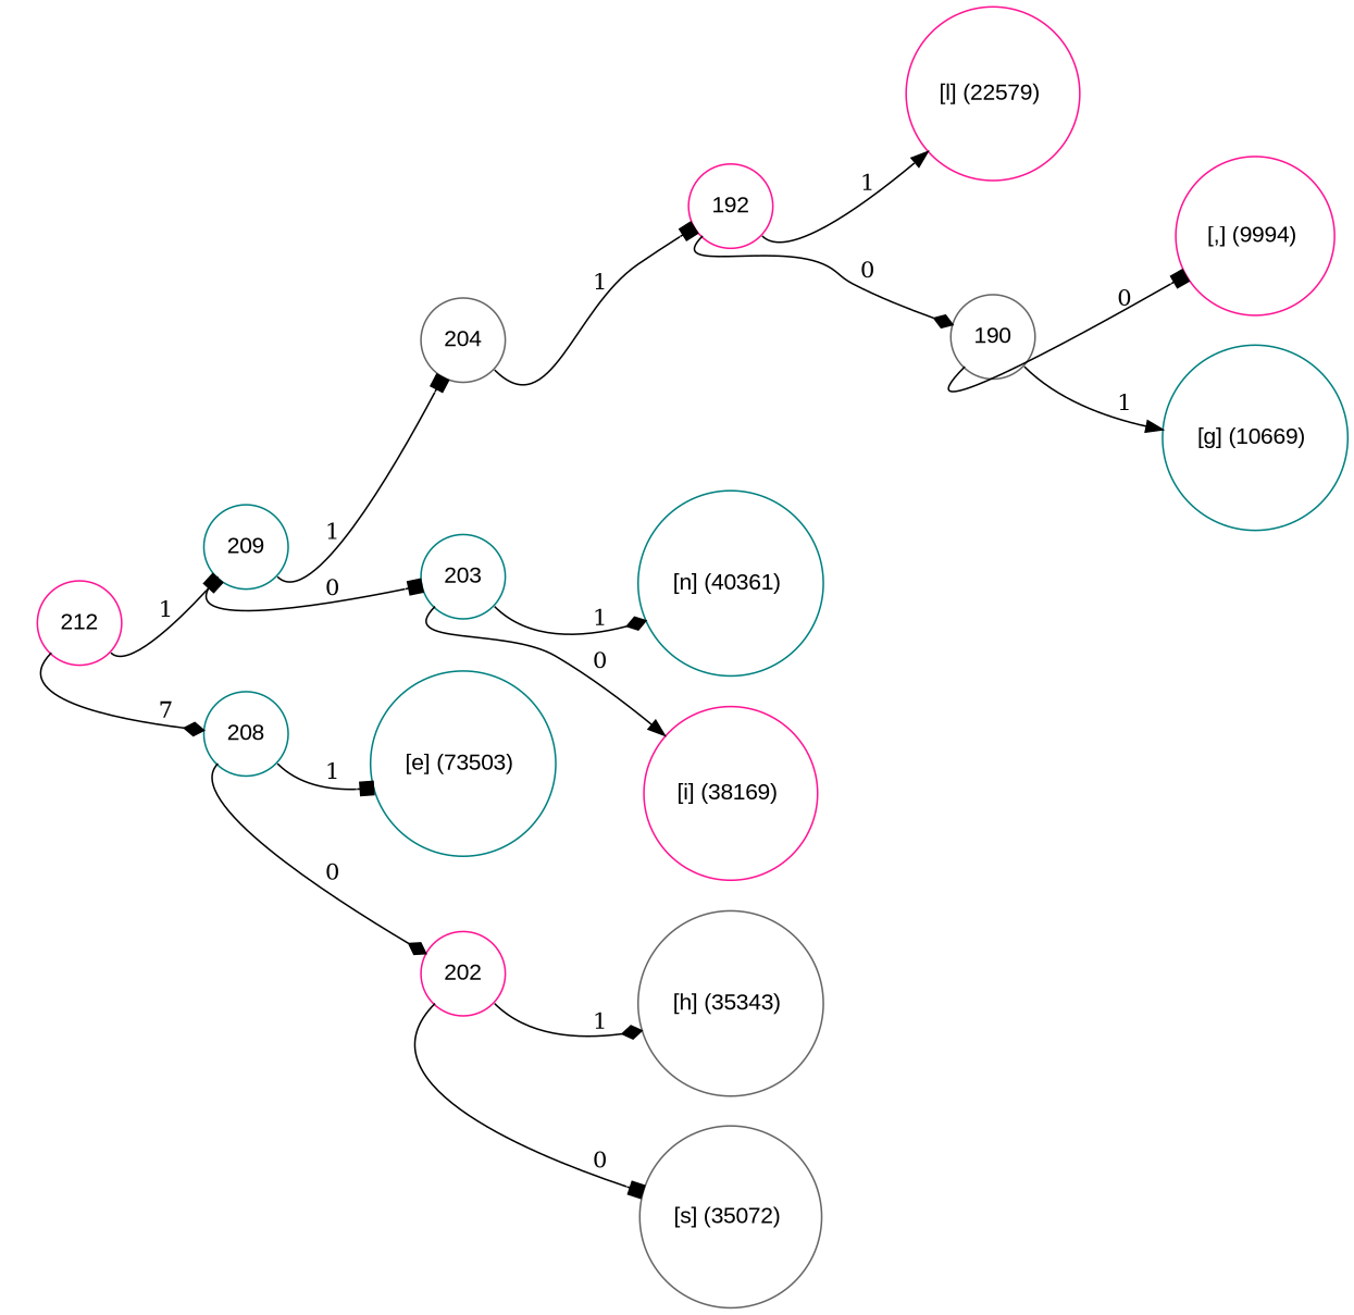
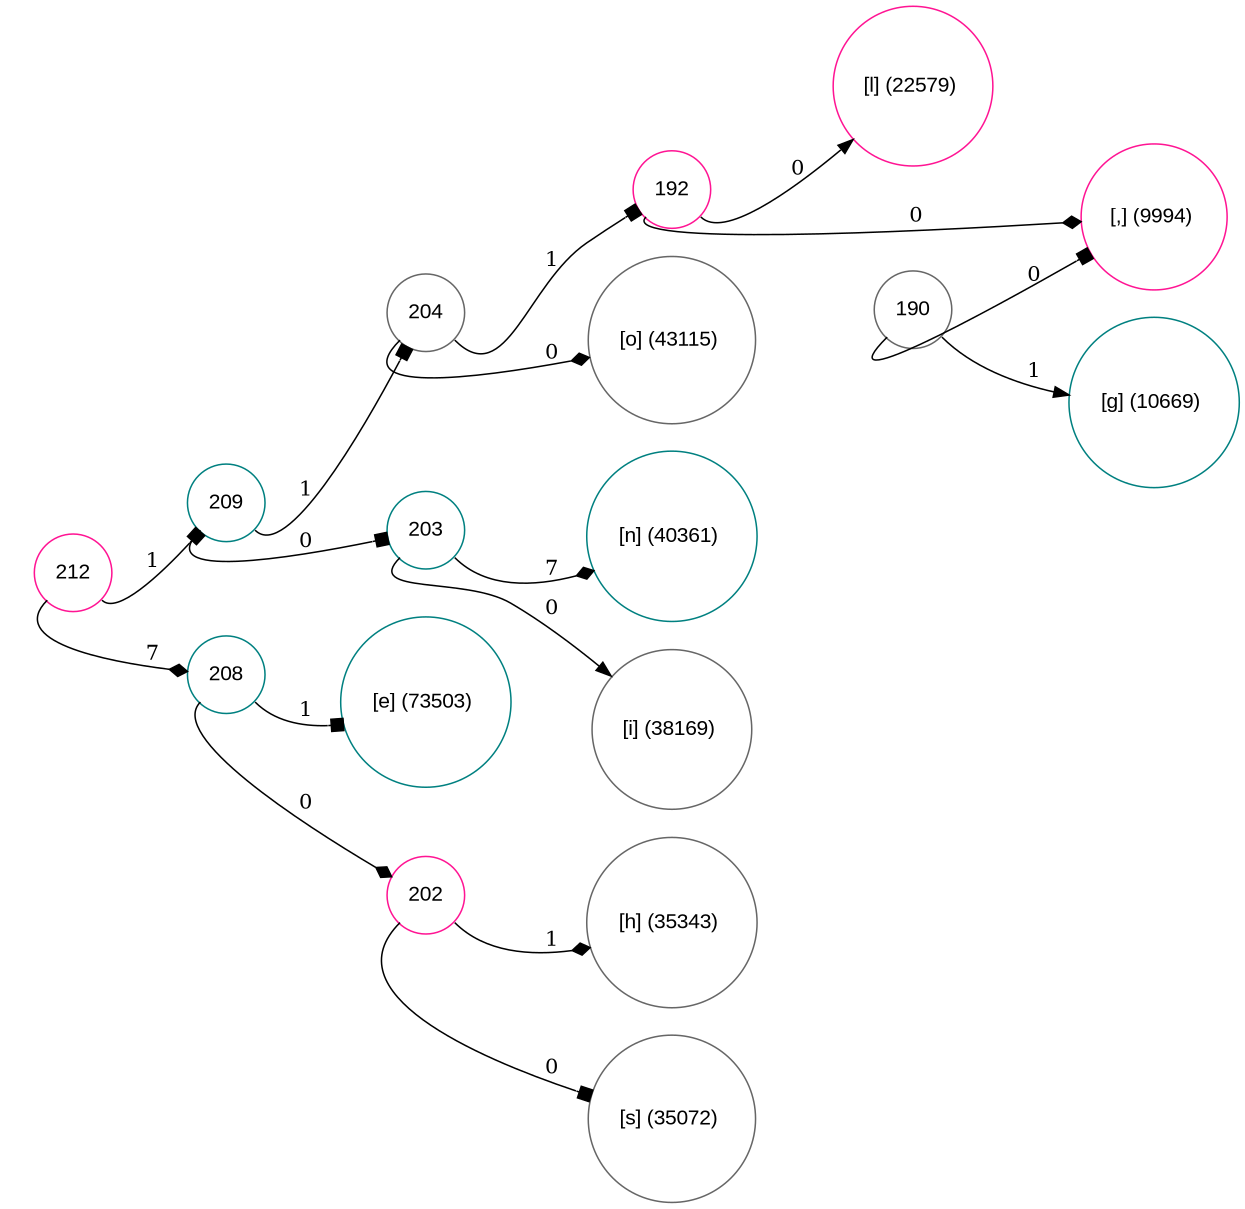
  digraph {
    rankdir=LR
    node [color=teal fontname=Arial shape=circle]
    edge [arrowhead=box tailport=se]
    n1 [label=208 width=0.5]
    n2 [label="[e] (73503) " width=0.5]
    n3 [color=deeppink label=202 width=0.5]
    212 [color=deeppink width=0.5]
    n5 [label=209 width=0.5]
    n6 [label=203 width=0.5]
    n7 [color=gray40 label=204 width=0.5]
    n8 [color=gray40 label="[h] (35343) " width=0.5]
    n9 [color=gray40 label="[s] (35072) " width=0.5]
-   n10 [color=deeppink label="[i] (38169) " width=0.5]
+   n10 [color=gray40 label="[i] (38169) " width=0.5]
    n11 [label="[n] (40361) " width=0.5]
+   n12 [color=gray40 label="[o] (43115) " width=0.5]
    n13 [color=deeppink label=192 width=0.5]
    n14 [color=deeppink label="[l] (22579) " width=0.5]
    n15 [color=gray40 label=190 width=0.5]
    n16 [color=deeppink label="[,] (9994) " width=0.5]
    n17 [label="[g] (10669) " width=0.5]
    n1 -> n2 [label=" 1"]
    n1 -> n3 [arrowhead=diamond label=" 0" tailport=sw]
    n3 -> n8 [arrowhead=diamond label=" 1"]
    n3 -> n9 [label=" 0" tailport=sw]
    212 -> n1 [arrowhead=diamond label=" 7" tailport=sw]
    212 -> n5 [label=" 1"]
    n5 -> n6 [label=" 0" tailport=sw]
    n5 -> n7 [label=" 1"]
    n6 -> n10 [arrowhead=normal label=" 0" tailport=sw]
-   n6 -> n11 [arrowhead=diamond label=" 1"]
+   n6 -> n11 [arrowhead=diamond label=" 7"]
+   n7 -> n12 [arrowhead=diamond label=" 0" tailport=sw]
    n7 -> n13 [label=" 1"]
-   n13 -> n14 [arrowhead=normal label=" 1"]
-   n13 -> n15 [arrowhead=diamond label=" 0" tailport=sw]
+   n13 -> n14 [arrowhead=normal label=" 0"]
+   n13 -> n16 [arrowhead=diamond label=" 0" tailport=sw]
    n15 -> n16 [label=" 0" tailport=sw]
    n15 -> n17 [arrowhead=normal label=" 1"]
  }
